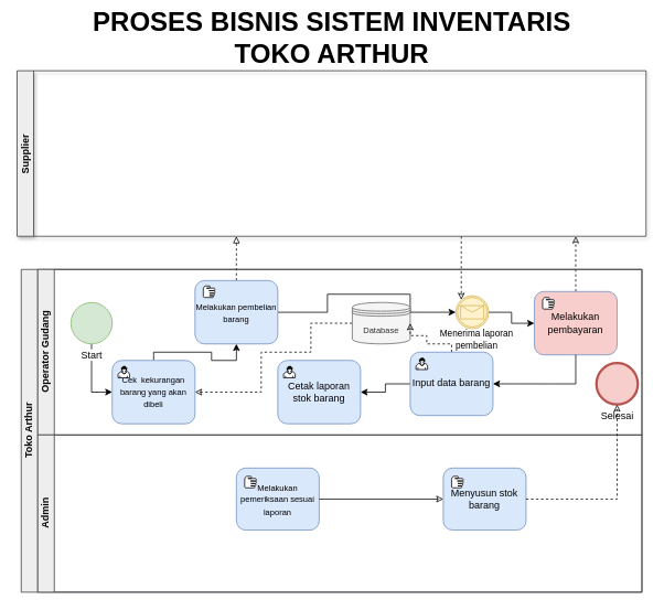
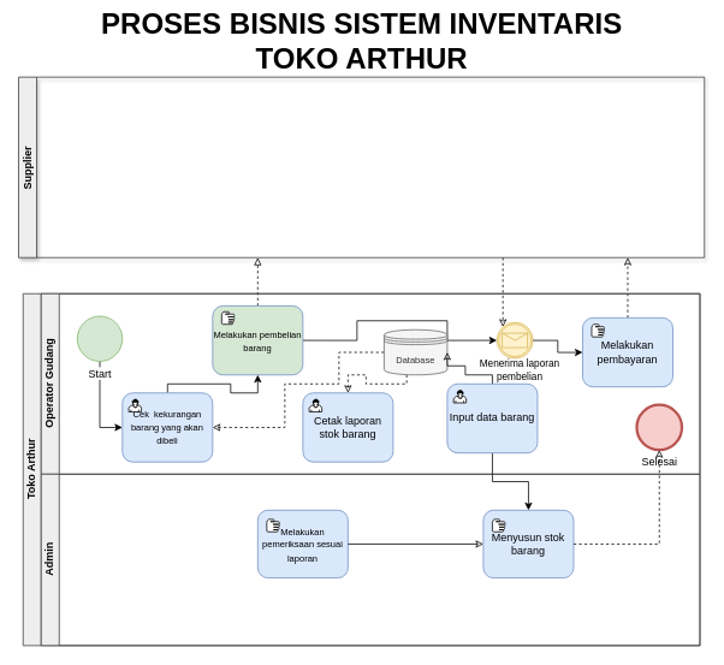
  <mxCell id="0" />
  <mxCell id="1" parent="0" />
  <mxCell id="2" style="edgeStyle=orthogonalEdgeStyle;rounded=0;orthogonalLoop=1;jettySize=auto;html=1;dashed=1;endArrow=classic;endFill=0;" edge="1" parent="1" source="3" target="11"><mxGeometry relative="1" as="geometry"><Array as="points"><mxPoint x="570" y="285" /><mxPoint x="570" y="285" /></Array></mxGeometry></mxCell>
  <mxCell id="3" value="Supplier" style="swimlane;startSize=20;horizontal=0;fillColor=#eeeeee;strokeColor=#36393d;shadow=1;" vertex="1" parent="1"><mxGeometry x="20" y="85" width="760" height="200" as="geometry" /></mxCell>
  <mxCell id="4" style="edgeStyle=orthogonalEdgeStyle;rounded=0;orthogonalLoop=1;jettySize=auto;html=1;dashed=1;endArrow=block;endFill=0;" edge="1" parent="1" source="14"><mxGeometry relative="1" as="geometry"><mxPoint x="285" y="285" as="targetPoint" /></mxGeometry></mxCell>
  <mxCell id="5" style="edgeStyle=orthogonalEdgeStyle;rounded=0;orthogonalLoop=1;jettySize=auto;html=1;endArrow=classic;endFill=0;dashed=1;" edge="1" parent="1" source="8"><mxGeometry relative="1" as="geometry"><mxPoint x="695" y="285" as="targetPoint" /></mxGeometry></mxCell>
  <mxCell id="6" value="Toko Arthur" style="swimlane;html=1;childLayout=stackLayout;resizeParent=1;resizeParentMax=0;horizontal=0;startSize=20;horizontalStack=0;fillColor=#eeeeee;strokeColor=#36393d;" vertex="1" parent="1"><mxGeometry x="25" y="325" width="750" height="390" as="geometry" /></mxCell>
  <mxCell id="7" value="Operator Gudang" style="swimlane;html=1;startSize=20;horizontal=0;fillColor=#eeeeee;strokeColor=#36393d;" vertex="1" parent="6"><mxGeometry x="20" width="730" height="200" as="geometry" /></mxCell>
- <mxCell id="8" value="Melakukan pembayaran" style="html=1;whiteSpace=wrap;rounded=1;dropTarget=0;fillColor=#f8cecc;strokeColor=#6c8ebf;" vertex="1" parent="7"><mxGeometry x="600" y="26.75" width="100" height="76.5" as="geometry" /></mxCell>
- <mxCell id="9" style="edgeStyle=orthogonalEdgeStyle;rounded=0;orthogonalLoop=1;jettySize=auto;html=1;entryX=1;entryY=0.5;entryDx=0;entryDy=0;endArrow=classic;endFill=1;exitX=0.5;exitY=1;exitDx=0;exitDy=0;" edge="1" parent="7" source="8" target="25"><mxGeometry relative="1" as="geometry" /></mxCell>
+ <mxCell id="8" value="Melakukan pembayaran" style="html=1;whiteSpace=wrap;rounded=1;dropTarget=0;fillColor=#dae8fc;strokeColor=#6c8ebf;" vertex="1" parent="7"><mxGeometry x="600" y="26.75" width="100" height="76.5" as="geometry" /></mxCell>
  <mxCell id="10" value="" style="shape=mxgraph.bpmn.manual_task;html=1;outlineConnect=0;" vertex="1" parent="7"><mxGeometry x="610" y="34" width="14" height="14" as="geometry" /></mxCell>
  <mxCell id="11" value="" style="shape=mxgraph.bpmn.shape;html=1;verticalLabelPosition=bottom;labelBackgroundColor=#ffffff;verticalAlign=top;align=center;perimeter=ellipsePerimeter;outlineConnect=0;outline=catching;symbol=message;fillColor=#fff2cc;strokeColor=#d6b656;" vertex="1" parent="7"><mxGeometry x="505" y="31.75" width="40" height="40" as="geometry" /></mxCell>
  <mxCell id="12" style="edgeStyle=orthogonalEdgeStyle;rounded=0;orthogonalLoop=1;jettySize=auto;html=1;endArrow=classic;endFill=1;" edge="1" parent="7" source="11" target="8"><mxGeometry relative="1" as="geometry" /></mxCell>
  <mxCell id="13" style="edgeStyle=orthogonalEdgeStyle;rounded=0;orthogonalLoop=1;jettySize=auto;html=1;entryX=0;entryY=0.5;entryDx=0;entryDy=0;endArrow=classic;endFill=1;exitX=1;exitY=0.5;exitDx=0;exitDy=0;" edge="1" parent="7" source="14" target="11"><mxGeometry relative="1" as="geometry"><Array as="points"><mxPoint x="350" y="52" /><mxPoint x="350" y="30" /><mxPoint x="450" y="30" /><mxPoint x="450" y="52" /></Array></mxGeometry></mxCell>
- <mxCell id="14" value="&lt;font style=&quot;font-size: 10px&quot;&gt;Melakukan pembelian barang&lt;/font&gt;" style="html=1;whiteSpace=wrap;rounded=1;dropTarget=0;fillColor=#dae8fc;strokeColor=#6c8ebf;" vertex="1" parent="7"><mxGeometry x="190" y="13.5" width="100" height="76.5" as="geometry" /></mxCell>
+ <mxCell id="14" value="&lt;font style=&quot;font-size: 10px&quot;&gt;Melakukan pembelian barang&lt;/font&gt;" style="html=1;whiteSpace=wrap;rounded=1;dropTarget=0;fillColor=#d5e8d4;strokeColor=#6c8ebf;" vertex="1" parent="7"><mxGeometry x="190" y="13.5" width="100" height="76.5" as="geometry" /></mxCell>
  <mxCell id="15" value="" style="shape=mxgraph.bpmn.manual_task;html=1;outlineConnect=0;" vertex="1" parent="7"><mxGeometry x="200" y="20" width="14" height="14" as="geometry" /></mxCell>
  <mxCell id="16" style="edgeStyle=orthogonalEdgeStyle;rounded=0;orthogonalLoop=1;jettySize=auto;html=1;entryX=0;entryY=0.5;entryDx=0;entryDy=0;" edge="1" parent="7" source="20" target="29"><mxGeometry relative="1" as="geometry" /></mxCell>
  <mxCell id="17" style="edgeStyle=orthogonalEdgeStyle;rounded=0;orthogonalLoop=1;jettySize=auto;html=1;entryX=1;entryY=0.5;entryDx=0;entryDy=0;dashed=1;endArrow=classic;endFill=0;exitX=0;exitY=0.5;exitDx=0;exitDy=0;" edge="1" parent="7" source="19" target="29"><mxGeometry relative="1" as="geometry"><Array as="points"><mxPoint x="330" y="65" /><mxPoint x="330" y="100" /><mxPoint x="270" y="100" /><mxPoint x="270" y="148" /></Array></mxGeometry></mxCell>
+ <mxCell id="18" style="edgeStyle=orthogonalEdgeStyle;rounded=0;orthogonalLoop=1;jettySize=auto;html=1;dashed=1;endArrow=classic;endFill=0;" edge="1" parent="7" source="19" target="27"><mxGeometry relative="1" as="geometry"><Array as="points"><mxPoint x="405" y="100" /><mxPoint x="360" y="100" /><mxPoint x="360" y="90" /><mxPoint x="340" y="90" /></Array></mxGeometry></mxCell>
  <mxCell id="19" value="&lt;font style=&quot;font-size: 10px&quot;&gt;Database&lt;/font&gt;" style="shape=datastore;whiteSpace=wrap;html=1;fillColor=#f5f5f5;strokeColor=#666666;fontColor=#333333;" vertex="1" parent="7"><mxGeometry x="380" y="40" width="70" height="50" as="geometry" /></mxCell>
- <mxCell id="20" value="&lt;div&gt;Start&lt;/div&gt;" style="shape=mxgraph.bpmn.shape;html=1;verticalLabelPosition=bottom;labelBackgroundColor=#ffffff;verticalAlign=top;align=center;perimeter=ellipsePerimeter;outlineConnect=0;outline=standard;symbol=general;fillColor=#d5e8d4;strokeColor=#82b366;" vertex="1" parent="7"><mxGeometry x="40" y="40" width="50" height="50" as="geometry" /></mxCell>
+ <mxCell id="20" value="&lt;div&gt;Start&lt;/div&gt;" style="shape=mxgraph.bpmn.shape;html=1;verticalLabelPosition=bottom;labelBackgroundColor=#ffffff;verticalAlign=top;align=center;perimeter=ellipsePerimeter;outlineConnect=0;outline=standard;symbol=general;fillColor=#d5e8d4;strokeColor=#82b366;" vertex="1" parent="7"><mxGeometry x="40" y="25" width="50" height="50" as="geometry" /></mxCell>
  <mxCell id="21" style="edgeStyle=orthogonalEdgeStyle;rounded=0;orthogonalLoop=1;jettySize=auto;html=1;entryX=0.5;entryY=1;entryDx=0;entryDy=0;" edge="1" parent="7" source="29" target="14"><mxGeometry relative="1" as="geometry"><Array as="points"><mxPoint x="140" y="100" /><mxPoint x="210" y="100" /><mxPoint x="210" y="110" /><mxPoint x="240" y="110" /></Array></mxGeometry></mxCell>
- <mxCell id="22" style="edgeStyle=orthogonalEdgeStyle;rounded=0;orthogonalLoop=1;jettySize=auto;html=1;endArrow=classic;endFill=1;" edge="1" parent="7" source="25" target="27"><mxGeometry relative="1" as="geometry" /></mxCell>
- <mxCell id="23" style="edgeStyle=orthogonalEdgeStyle;rounded=0;orthogonalLoop=1;jettySize=auto;html=1;endArrow=classic;endFill=0;exitX=0.5;exitY=0;exitDx=0;exitDy=0;entryX=1;entryY=0.5;entryDx=0;entryDy=0;dashed=1;" edge="1" parent="7" source="25" target="19"><mxGeometry relative="1" as="geometry"><Array as="points"><mxPoint x="500" y="90" /><mxPoint x="470" y="90" /><mxPoint x="470" y="80" /><mxPoint x="450" y="80" /><mxPoint x="450" y="65" /></Array></mxGeometry></mxCell>
+ <mxCell id="22" style="edgeStyle=orthogonalEdgeStyle;rounded=0;orthogonalLoop=1;jettySize=auto;html=1;endArrow=classic;endFill=1;" edge="1" parent="7" source="25" target="33"><mxGeometry relative="1" as="geometry" /></mxCell>
+ <mxCell id="23" style="edgeStyle=orthogonalEdgeStyle;rounded=0;orthogonalLoop=1;jettySize=auto;html=1;endArrow=classic;endFill=0;exitX=0.5;exitY=0;exitDx=0;exitDy=0;entryX=1;entryY=0.5;entryDx=0;entryDy=0;dashed=0;" edge="1" parent="7" source="25" target="19"><mxGeometry relative="1" as="geometry"><Array as="points"><mxPoint x="500" y="90" /><mxPoint x="470" y="90" /><mxPoint x="470" y="80" /><mxPoint x="450" y="80" /><mxPoint x="450" y="65" /></Array></mxGeometry></mxCell>
  <mxCell id="24" value="&lt;div style=&quot;font-size: 11px&quot;&gt;&lt;font style=&quot;font-size: 11px&quot;&gt;Menerima laporan&lt;/font&gt;&lt;/div&gt;&lt;div style=&quot;font-size: 11px&quot;&gt;&lt;font style=&quot;font-size: 11px&quot;&gt;pembelian&lt;br&gt;&lt;/font&gt;&lt;/div&gt;" style="text;html=1;align=center;verticalAlign=middle;resizable=0;points=[];autosize=1;" vertex="1" parent="7"><mxGeometry x="470" y="70" width="120" height="30" as="geometry" /></mxCell>
  <mxCell id="25" value="Input data barang" style="html=1;whiteSpace=wrap;rounded=1;dropTarget=0;fillColor=#dae8fc;strokeColor=#6c8ebf;" vertex="1" parent="7"><mxGeometry x="450" y="100" width="100" height="76.5" as="geometry" /></mxCell>
  <mxCell id="26" value="" style="html=1;shape=mxgraph.bpmn.user_task;outlineConnect=0;" vertex="1" parent="25"><mxGeometry width="14" height="14" relative="1" as="geometry"><mxPoint x="7" y="7" as="offset" /></mxGeometry></mxCell>
  <mxCell id="27" value="&lt;div&gt;Cetak laporan stok barang&lt;/div&gt;" style="html=1;whiteSpace=wrap;rounded=1;dropTarget=0;fillColor=#dae8fc;strokeColor=#6c8ebf;" vertex="1" parent="7"><mxGeometry x="290" y="110" width="100" height="76.5" as="geometry" /></mxCell>
  <mxCell id="28" value="" style="html=1;shape=mxgraph.bpmn.user_task;outlineConnect=0;" vertex="1" parent="27"><mxGeometry width="14" height="14" relative="1" as="geometry"><mxPoint x="7" y="7" as="offset" /></mxGeometry></mxCell>
  <mxCell id="29" value="&lt;font style=&quot;font-size: 10px&quot;&gt;Cek&amp;nbsp; kekurangan barang yang akan dibeli&lt;/font&gt;" style="html=1;whiteSpace=wrap;rounded=1;dropTarget=0;fillColor=#dae8fc;strokeColor=#6c8ebf;" vertex="1" parent="7"><mxGeometry x="90" y="110" width="100" height="76.5" as="geometry" /></mxCell>
  <mxCell id="30" value="" style="html=1;shape=mxgraph.bpmn.user_task;outlineConnect=0;" vertex="1" parent="29"><mxGeometry width="14" height="14" relative="1" as="geometry"><mxPoint x="7" y="7" as="offset" /></mxGeometry></mxCell>
- <mxCell id="31" value="Selesai" style="shape=mxgraph.bpmn.shape;html=1;verticalLabelPosition=bottom;labelBackgroundColor=#ffffff;verticalAlign=top;align=center;perimeter=ellipsePerimeter;outlineConnect=0;outline=end;symbol=general;fillColor=#f8cecc;strokeColor=#b85450;" vertex="1" parent="7"><mxGeometry x="675" y="113.25" width="50" height="50" as="geometry" /></mxCell>
+ <mxCell id="31" value="Selesai" style="shape=mxgraph.bpmn.shape;html=1;verticalLabelPosition=bottom;labelBackgroundColor=#ffffff;verticalAlign=top;align=center;perimeter=ellipsePerimeter;outlineConnect=0;outline=end;symbol=general;fillColor=#f8cecc;strokeColor=#b85450;" vertex="1" parent="7"><mxGeometry x="660" y="123.25" width="50" height="50" as="geometry" /></mxCell>
  <mxCell id="32" value="Admin" style="swimlane;html=1;startSize=20;horizontal=0;fillColor=#eeeeee;strokeColor=#36393d;" vertex="1" parent="6"><mxGeometry x="20" y="200" width="730" height="190" as="geometry" /></mxCell>
  <mxCell id="33" value="Menyusun stok barang" style="shape=ext;rounded=1;html=1;whiteSpace=wrap;fillColor=#dae8fc;strokeColor=#6c8ebf;" vertex="1" parent="32"><mxGeometry x="490" y="40" width="100" height="75" as="geometry" /></mxCell>
  <mxCell id="34" value="" style="shape=mxgraph.bpmn.manual_task;html=1;outlineConnect=0;" vertex="1" parent="32"><mxGeometry x="500" y="50" width="14" height="14" as="geometry" /></mxCell>
  <mxCell id="35" value="&lt;font style=&quot;font-size: 10px&quot;&gt;Melakukan pemeriksaan sesuai laporan&lt;/font&gt;" style="shape=ext;rounded=1;html=1;whiteSpace=wrap;fillColor=#dae8fc;strokeColor=#6c8ebf;" vertex="1" parent="32"><mxGeometry x="240" y="40" width="100" height="75" as="geometry" /></mxCell>
  <mxCell id="36" style="edgeStyle=orthogonalEdgeStyle;rounded=0;orthogonalLoop=1;jettySize=auto;html=1;endArrow=classic;endFill=0;" edge="1" parent="32" source="35" target="33"><mxGeometry relative="1" as="geometry" /></mxCell>
  <mxCell id="37" value="" style="shape=mxgraph.bpmn.manual_task;html=1;outlineConnect=0;" vertex="1" parent="32"><mxGeometry x="250" y="50" width="14" height="14" as="geometry" /></mxCell>
  <mxCell id="38" style="edgeStyle=orthogonalEdgeStyle;rounded=0;orthogonalLoop=1;jettySize=auto;html=1;endArrow=classic;endFill=0;dashed=1;" edge="1" parent="6" source="33" target="31"><mxGeometry relative="1" as="geometry" /></mxCell>
  <mxCell id="39" value="&lt;div&gt;&lt;font style=&quot;font-size: 32px&quot;&gt;&lt;b&gt;PROSES BISNIS SISTEM INVENTARIS&lt;/b&gt;&lt;/font&gt;&lt;/div&gt;&lt;div&gt;&lt;font style=&quot;font-size: 32px&quot;&gt;&lt;b&gt; TOKO ARTHUR&lt;/b&gt;&lt;/font&gt;&lt;/div&gt;" style="text;html=1;align=center;verticalAlign=middle;resizable=0;points=[];autosize=1;" vertex="1" parent="1"><mxGeometry x="45" y="20" width="710" height="50" as="geometry" /></mxCell>
